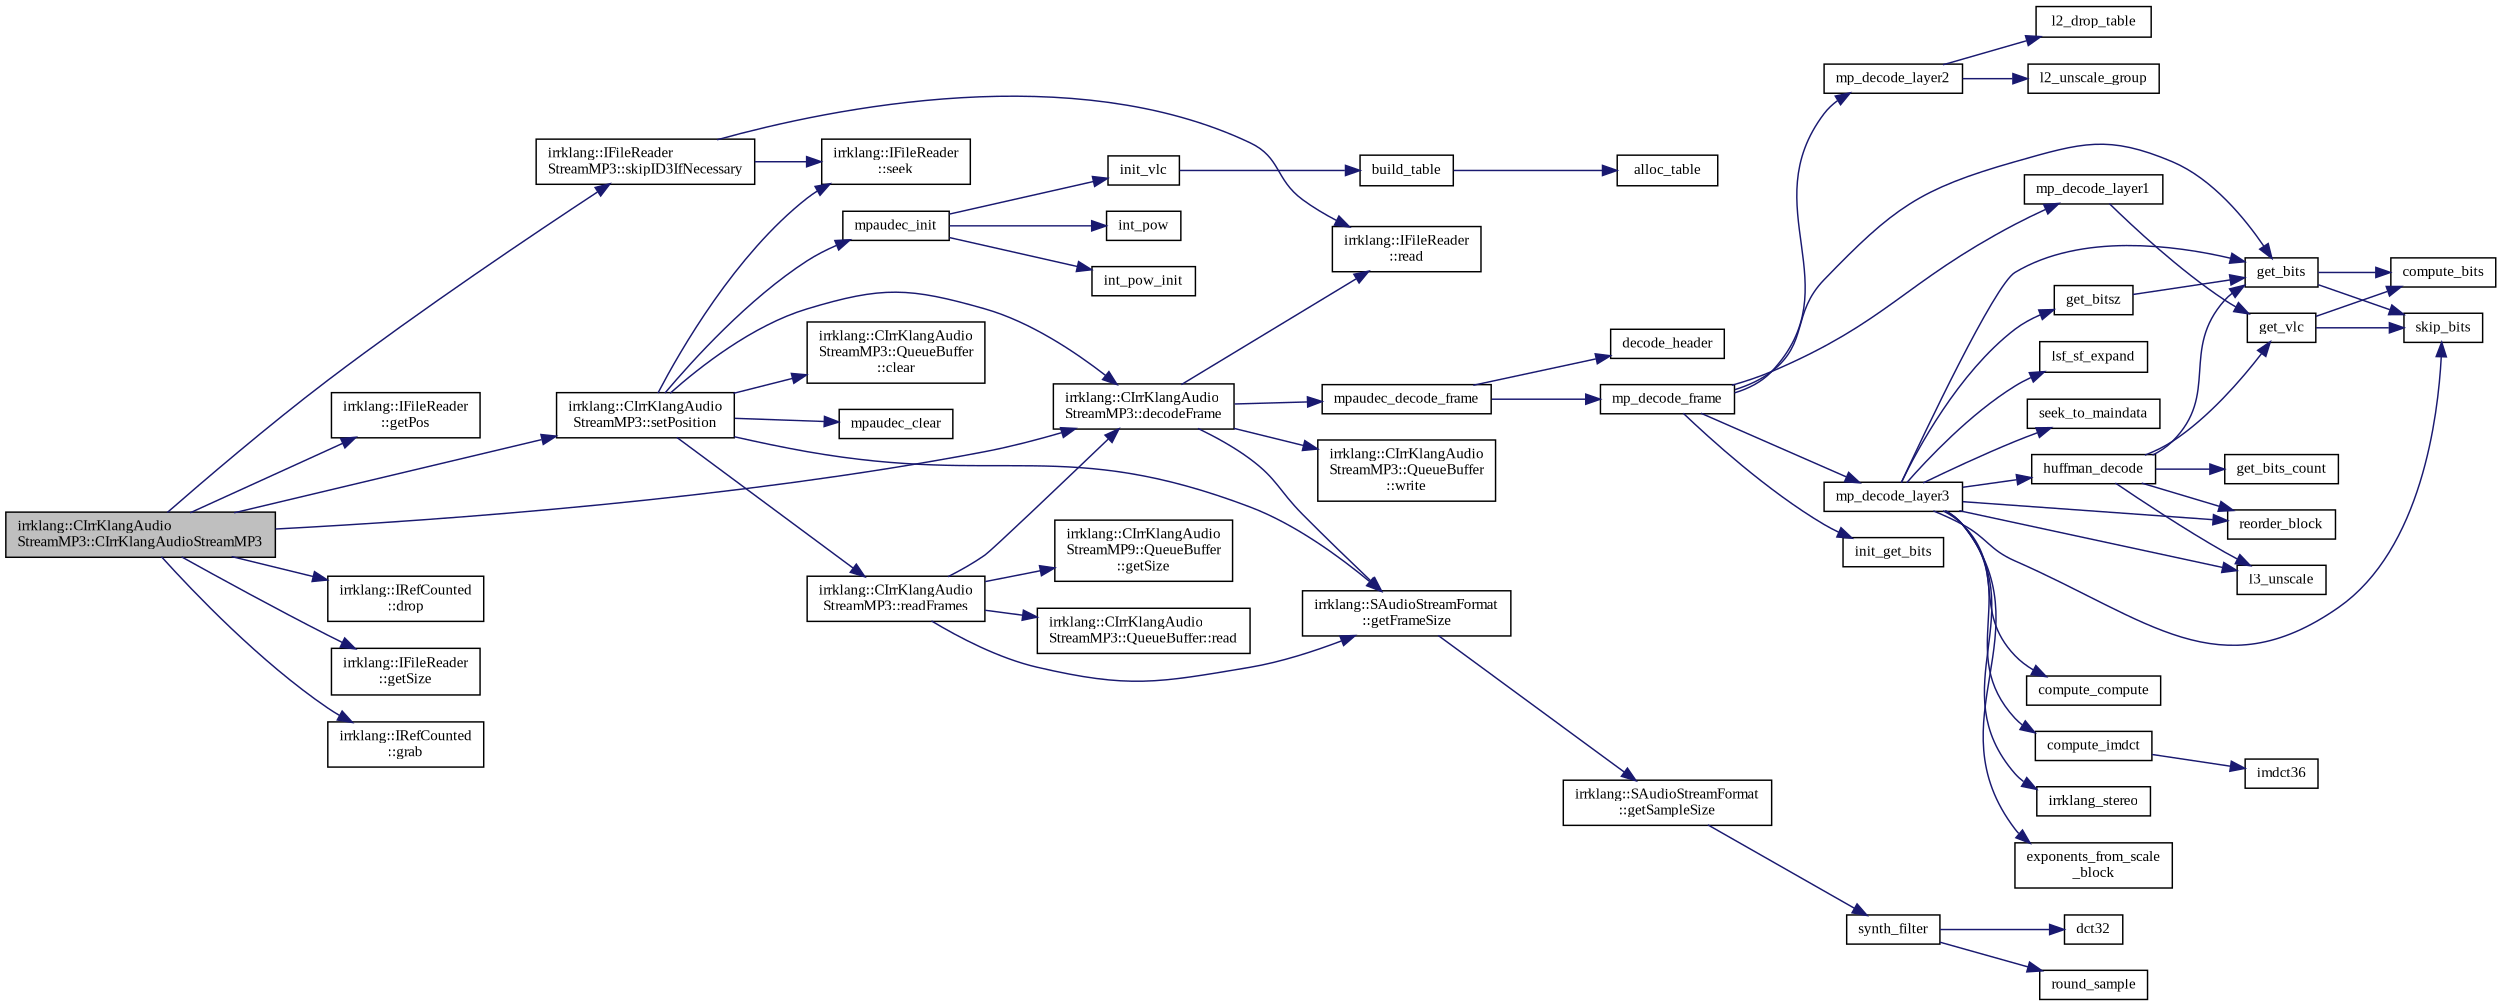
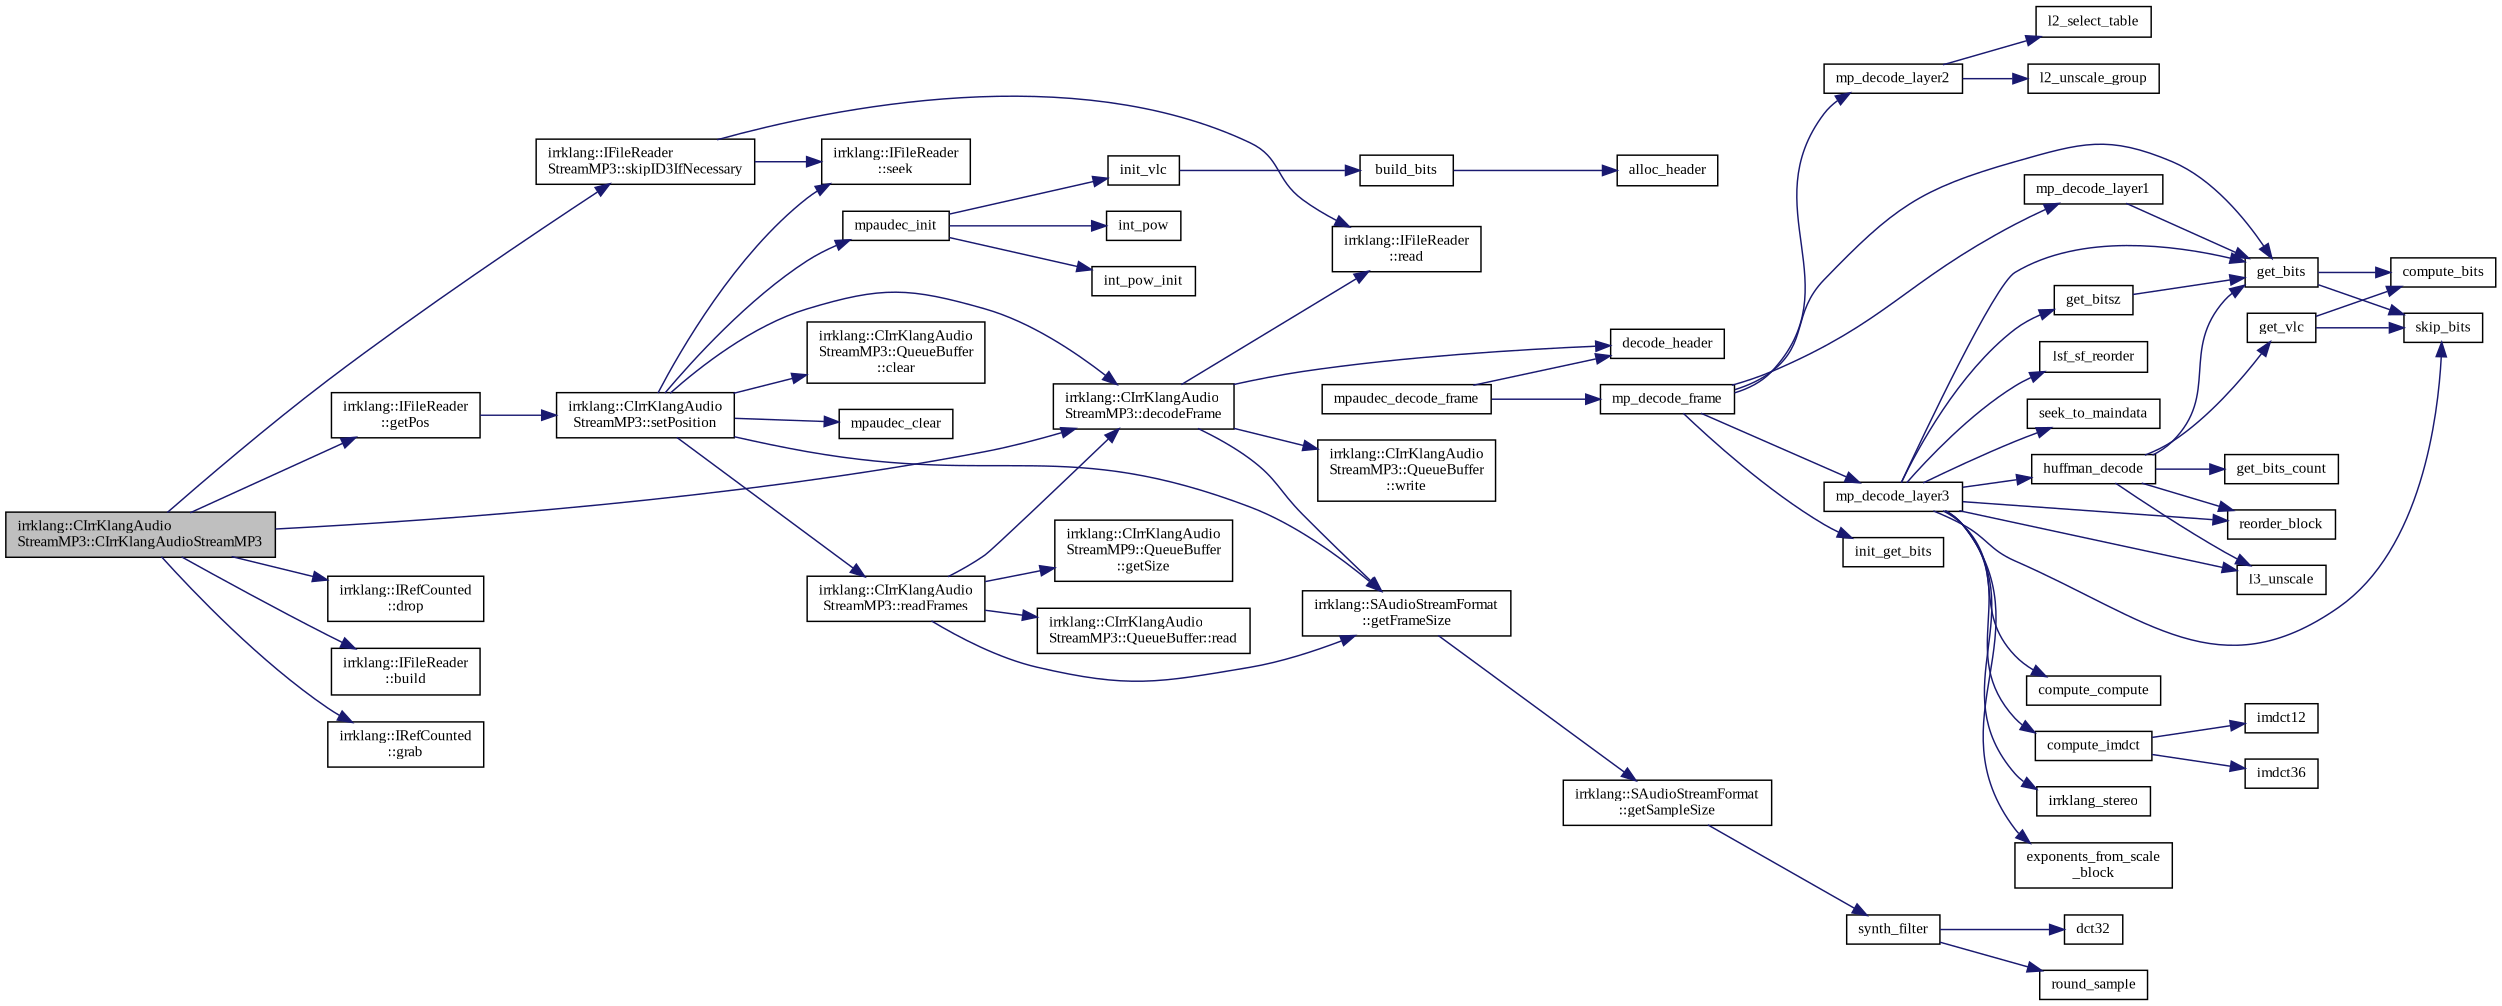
  digraph {
    fontname="Liberation Serif"
    rankdir=LR
    node [color=black fontname="Liberation Serif" fontsize=10 shape=record]
    edge [color=midnightblue fontname="Liberation Serif" fontsize=10 labelfontname=Helvetica labelfontsize=10 style=solid]
    n1 [fillcolor=grey75 fontcolor=black height=0.2 label="irrklang::CIrrKlangAudio\lStreamMP3::CIrrKlangAudioStreamMP3" style=filled width=0.4]
    n2 [height=0.2 label="irrklang::CIrrKlangAudio\lStreamMP3::decodeFrame" width=0.4]
    n3 [height=0.2 label="irrklang::IRefCounted\l::drop" width=0.4]
    n4 [height=0.2 label="irrklang::IFileReader\l::getPos" width=0.4]
-   n5 [height=0.2 label="irrklang::IFileReader\l::getSize" width=0.4]
+   n5 [height=0.2 label="irrklang::IFileReader\l::build" width=0.4]
    n6 [height=0.2 label="irrklang::IRefCounted\l::grab" width=0.4]
    n7 [height=0.2 label="irrklang::CIrrKlangAudio\lStreamMP3::setPosition" width=0.4]
    n8 [height=0.2 label="irrklang::IFileReader\lStreamMP3::skipID3IfNecessary" width=0.4]
    n9 [height=0.2 label="irrklang::IFileReader\l::read" width=0.4]
    n10 [height=0.2 label=mpaudec_decode_frame width=0.4]
    n11 [height=0.2 label="irrklang::SAudioStreamFormat\l::getFrameSize" width=0.4]
    n12 [height=0.2 label="irrklang::CIrrKlangAudio\lStreamMP3::QueueBuffer\l::write" width=0.4]
    n13 [height=0.2 label=mpaudec_init width=0.4]
    n14 [height=0.2 label=init_vlc width=0.4]
    n15 [height=0.2 label=int_pow width=0.4]
    n16 [height=0.2 label=int_pow_init width=0.4]
    n17 [height=0.2 label="irrklang::IFileReader\l::seek" width=0.4]
    n18 [height=0.2 label="irrklang::CIrrKlangAudio\lStreamMP3::QueueBuffer\l::clear" width=0.4]
    n19 [height=0.2 label=mpaudec_clear width=0.4]
    n20 [height=0.2 label="irrklang::CIrrKlangAudio\lStreamMP3::readFrames" width=0.4]
    n21 [height=0.2 label=decode_header width=0.4]
    n22 [height=0.2 label=mp_decode_frame width=0.4]
    n23 [height=0.2 label="irrklang::SAudioStreamFormat\l::getSampleSize" width=0.4]
    n24 [height=0.2 label=get_bits width=0.4]
    n25 [height=0.2 label=init_get_bits width=0.4]
    n26 [height=0.2 label=mp_decode_layer1 width=0.4]
    n27 [height=0.2 label=mp_decode_layer2 width=0.4]
    n28 [height=0.2 label=mp_decode_layer3 width=0.4]
    n29 [height=0.2 label=compute_bits width=0.4]
    n30 [height=0.2 label=skip_bits width=0.4]
-   n31 [height=0.2 label=l2_drop_table width=0.4]
+   n31 [height=0.2 label=l2_select_table width=0.4]
    n32 [height=0.2 label=l2_unscale_group width=0.4]
    n33 [height=0.2 label=compute_compute width=0.4]
    n34 [height=0.2 label=compute_imdct width=0.4]
    n35 [height=0.2 label=irrklang_stereo width=0.4]
    n36 [height=0.2 label="exponents_from_scale\l_block" width=0.4]
    n37 [height=0.2 label=get_bitsz width=0.4]
    n38 [height=0.2 label=huffman_decode width=0.4]
-   n39 [height=0.2 label=lsf_sf_expand width=0.4]
+   n39 [height=0.2 label=lsf_sf_reorder width=0.4]
    n40 [height=0.2 label=reorder_block width=0.4]
    n41 [height=0.2 label=seek_to_maindata width=0.4]
    n42 [height=0.2 label=l3_unscale width=0.4]
    n43 [height=0.2 label=synth_filter width=0.4]
    n44 [height=0.2 label=dct32 width=0.4]
    n45 [height=0.2 label=round_sample width=0.4]
-   n46 [height=0.2 label=alloc_table width=0.4]
+   n46 [height=0.2 label=alloc_header width=0.4]
+   n47 [height=0.2 label=imdct12 width=0.4]
    n48 [height=0.2 label=imdct36 width=0.4]
    n49 [height=0.2 label=get_bits_count width=0.4]
    n50 [height=0.2 label=get_vlc width=0.4]
-   n51 [height=0.2 label=build_table width=0.4]
+   n51 [height=0.2 label=build_bits width=0.4]
    n52 [height=0.2 label="irrklang::CIrrKlangAudio\lStreamMP9::QueueBuffer\l::getSize" width=0.4]
    n53 [height=0.2 label="irrklang::CIrrKlangAudio\lStreamMP3::QueueBuffer::read" width=0.4]
    n1 -> n2
    n1 -> n3
    n1 -> n4
    n1 -> n5
    n1 -> n6
-   n1 -> n7
+   n4 -> n7
    n1 -> n8
    n2 -> n9
-   n2 -> n10
+   n2 -> n21
    n2 -> n11
    n2 -> n12
    n7 -> n2
    n7 -> n11
    n7 -> n13
    n7 -> n17
    n7 -> n18
    n7 -> n19
    n7 -> n20
    n8 -> n9
    n8 -> n17
    n10 -> n21
    n10 -> n22
    n11 -> n23
    n13 -> n14
    n13 -> n15
    n13 -> n16
    n14 -> n51
    n20 -> n2
    n20 -> n11
    n20 -> n52
    n20 -> n53
    n22 -> n24
    n22 -> n25
    n22 -> n26
    n22 -> n27
    n22 -> n28
    n23 -> n43
    n24 -> n29
    n24 -> n30
-   n26 -> n50
+   n26 -> n24
    n27 -> n31
    n27 -> n32
    n28 -> n24
    n28 -> n30
    n28 -> n33
    n28 -> n34
    n28 -> n35
    n28 -> n36
    n28 -> n37
    n28 -> n38
    n28 -> n39
    n28 -> n40
    n28 -> n41
    n28 -> n42
+   n34 -> n47
    n34 -> n48
    n37 -> n24
    n38 -> n24
    n38 -> n40
    n38 -> n42
    n38 -> n49
    n38 -> n50
    n43 -> n44
    n43 -> n45
    n50 -> n29
    n50 -> n30
    n51 -> n46
  }
